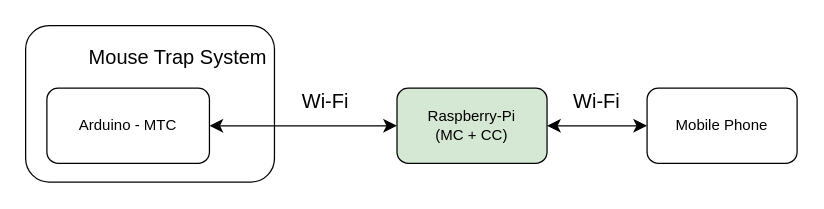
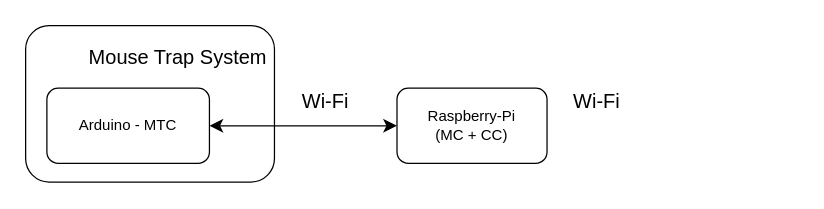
  <mxCell id="0" />
  <mxCell id="1" parent="0" />
  <mxCell id="2" value="&lt;div align=&quot;left&quot;&gt;&lt;br&gt;&lt;/div&gt;" style="rounded=1;whiteSpace=wrap;html=1;" vertex="1" parent="1"><mxGeometry x="20" y="20" width="199" height="125" as="geometry" /></mxCell>
- <mxCell id="3" value="" style="endArrow=classic;startArrow=classic;html=1;rounded=0;fontSize=12;startSize=8;endSize=8;curved=1;exitX=1;exitY=0.5;exitDx=0;exitDy=0;entryX=0;entryY=0.5;entryDx=0;entryDy=0;" parent="1" source="4" target="5" edge="1"><mxGeometry width="50" height="50" relative="1" as="geometry"><mxPoint x="497" y="209.7" as="sourcePoint" /><mxPoint x="593" y="209.7" as="targetPoint" /></mxGeometry></mxCell>
- <mxCell id="4" value="&lt;div&gt;Raspberry-Pi&lt;/div&gt;&lt;div&gt;(MC + CC)&lt;br&gt;&lt;/div&gt;" style="rounded=1;whiteSpace=wrap;html=1;fillColor=#d5e8d4;" parent="1" vertex="1"><mxGeometry width="120" height="60" as="geometry" x="317" y="70" /></mxCell>
- <mxCell id="5" value="&lt;div&gt;Mobile Phone&lt;/div&gt;" style="rounded=1;whiteSpace=wrap;html=1;" parent="1" vertex="1"><mxGeometry x="517" width="120" height="60" as="geometry" y="70" /></mxCell>
+ <mxCell id="4" value="&lt;div&gt;Raspberry-Pi&lt;/div&gt;&lt;div&gt;(MC + CC)&lt;br&gt;&lt;/div&gt;" style="rounded=1;whiteSpace=wrap;html=1;" parent="1" vertex="1"><mxGeometry width="120" height="60" as="geometry" x="317" y="70" /></mxCell>
  <mxCell id="6" value="Arduino - MTC" style="rounded=1;whiteSpace=wrap;html=1;" vertex="1" parent="1"><mxGeometry x="37" y="70" width="130" height="60" as="geometry" /></mxCell>
  <mxCell id="7" value="" style="endArrow=classic;startArrow=classic;html=1;rounded=0;fontSize=12;startSize=8;endSize=8;curved=1;entryX=1;entryY=0.5;entryDx=0;entryDy=0;exitX=0;exitY=0.5;exitDx=0;exitDy=0;" edge="1" parent="1" source="4" target="6"><mxGeometry width="50" height="50" relative="1" as="geometry"><mxPoint x="329" y="78" as="sourcePoint" /><mxPoint x="379" y="28" as="targetPoint" /></mxGeometry></mxCell>
  <mxCell id="8" value="Mouse Trap System" style="text;html=1;align=center;verticalAlign=middle;whiteSpace=wrap;rounded=0;fontSize=16;" vertex="1" parent="1"><mxGeometry x="67" y="30" width="150" height="30" as="geometry" /></mxCell>
  <mxCell id="9" value="Wi-Fi" style="text;html=1;align=center;verticalAlign=middle;whiteSpace=wrap;rounded=0;fontSize=16;" vertex="1" parent="1"><mxGeometry x="230" y="65" width="60" height="30" as="geometry" /></mxCell>
  <mxCell id="10" value="Wi-Fi" style="text;html=1;align=center;verticalAlign=middle;whiteSpace=wrap;rounded=0;fontSize=16;" vertex="1" parent="1"><mxGeometry x="447" y="65" width="60" height="30" as="geometry" /></mxCell>
